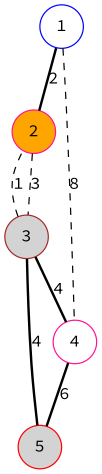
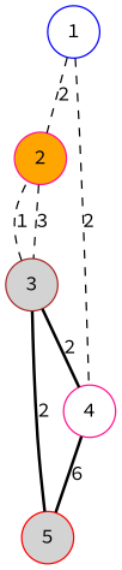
  graph {
    fontname="Source Code Pro"
    node [color=deeppink fillcolor=white fontname="Source Code Pro" shape=circle style=filled]
    edge [fontname="Source Code Pro" style=bold]
    1 [color=blue]
    2 [fillcolor=orange]
    4
    3 [color=brown fillcolor=lightgrey]
    5 [color=red fillcolor=lightgrey]
-   1 -- 2 [label=2]
-   1 -- 4 [label=8 style=dashed]
+   1 -- 2 [label=2 style=dashed]
+   1 -- 4 [label=2 style=dashed]
    2 -- 3 [label=3 style=dashed]
    4 -- 5 [label=6]
    3 -- 2 [label=1 style=dashed]
-   3 -- 4 [label=4]
-   5 -- 3 [label=4]
+   3 -- 4 [label=2]
+   5 -- 3 [label=2]
  }
